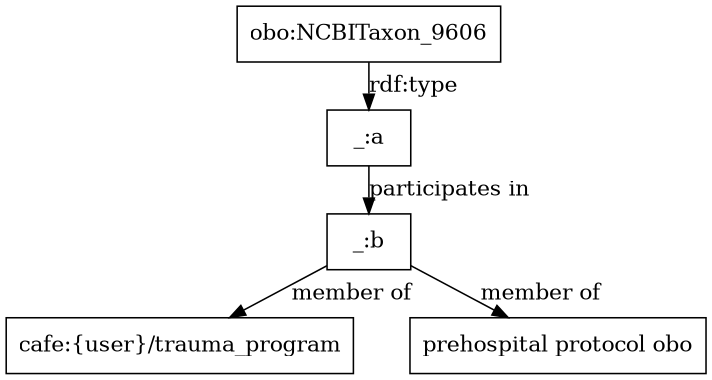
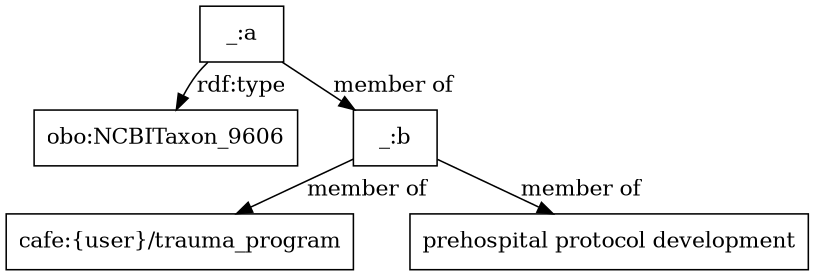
  digraph {
    nodesep=.5
    ranksep=0
    splines=true
    node [shape=rectangle]
    "_:a"
    "obo:NCBITaxon_9606"
    "_:b"
    "cafe:{user}/trauma_program"
-   "prehospital protocol development" [label="prehospital protocol obo"]
-   "obo:NCBITaxon_9606" -> "_:a" [label="rdf:type"]
-   "_:a" -> "_:b" [label="participates in"]
+   "prehospital protocol development"
+   "_:a" -> "obo:NCBITaxon_9606" [label="rdf:type"]
+   "_:a" -> "_:b" [label="member of"]
    "_:b" -> "cafe:{user}/trauma_program" [label="member of"]
    "_:b" -> "prehospital protocol development" [label="member of"]
  }
